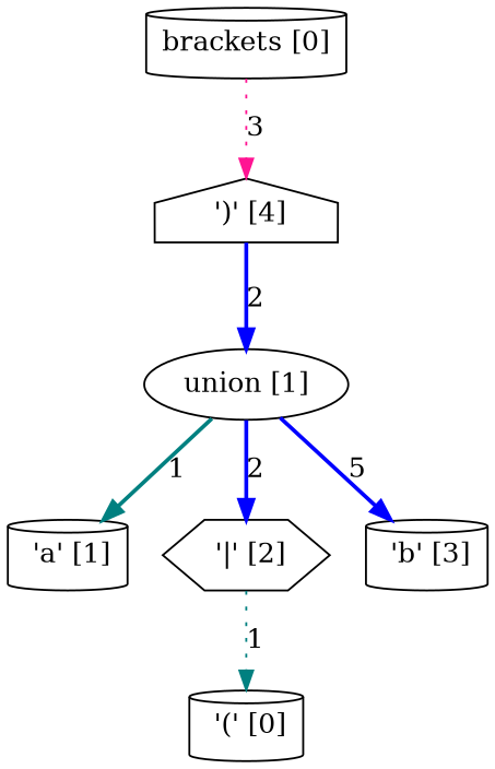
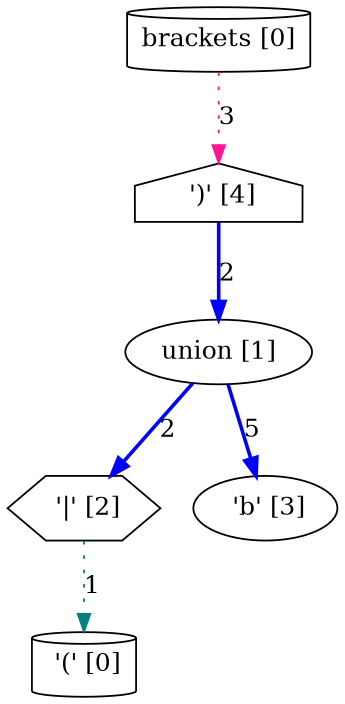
  digraph {
    node [shape=cylinder]
    edge [color=blue style=bold]
    n1 [label="brackets [0]"]
    n2 [label=" ')' [4]" shape=house]
    n3 [label=" '(' [0]"]
    n4 [label="union [1]" shape=ellipse]
-   n5 [label=" 'a' [1]"]
    n6 [label=" '|' [2]" shape=hexagon]
-   n7 [label=" 'b' [3]"]
+   n7 [label=" 'b' [3]" shape=ellipse]
    n1 -> n2 [color=deeppink label=3 style=dotted]
    n2 -> n4 [label=2]
-   n4 -> n5 [color=teal label=1]
    n4 -> n6 [label=2]
    n4 -> n7 [label=5]
    n6 -> n3 [color=teal label=1 style=dotted]
  }
